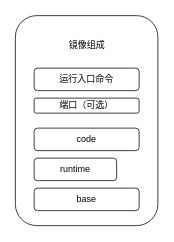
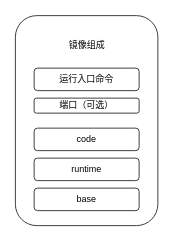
  <mxCell id="0" />
  <mxCell id="1" parent="0" />
  <mxCell id="2" value="" style="rounded=1;whiteSpace=wrap;html=1;" vertex="1" parent="1"><mxGeometry x="20" y="20" width="190" height="280" as="geometry" /></mxCell>
  <mxCell id="3" value="base" style="rounded=1;whiteSpace=wrap;html=1;" vertex="1" parent="1"><mxGeometry x="45" y="250" width="140" height="30" as="geometry" /></mxCell>
- <mxCell id="4" value="runtime" style="rounded=1;whiteSpace=wrap;html=1;" vertex="1" parent="1"><mxGeometry x="45" y="210" width="110" height="30" as="geometry" /></mxCell>
+ <mxCell id="4" value="runtime" style="rounded=1;whiteSpace=wrap;html=1;" vertex="1" parent="1"><mxGeometry x="45" y="210" width="140" height="30" as="geometry" /></mxCell>
  <mxCell id="5" value="code" style="rounded=1;whiteSpace=wrap;html=1;" vertex="1" parent="1"><mxGeometry x="45" y="170" width="140" height="30" as="geometry" /></mxCell>
  <mxCell id="6" value="端口（可选）" style="rounded=1;whiteSpace=wrap;html=1;" vertex="1" parent="1"><mxGeometry x="45" y="130" width="140" height="20" as="geometry" /></mxCell>
  <mxCell id="7" value="运行入口命令" style="rounded=1;whiteSpace=wrap;html=1;" vertex="1" parent="1"><mxGeometry x="45" y="90" width="140" height="30" as="geometry" /></mxCell>
  <mxCell id="8" value="镜像组成" style="text;html=1;align=center;verticalAlign=middle;resizable=0;points=[];autosize=1;" vertex="1" parent="1"><mxGeometry x="85" y="50" width="60" height="20" as="geometry" /></mxCell>
